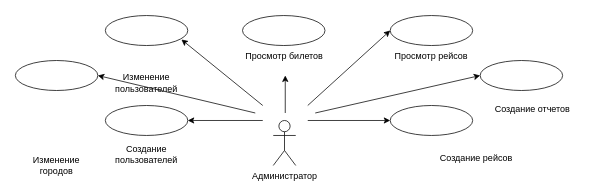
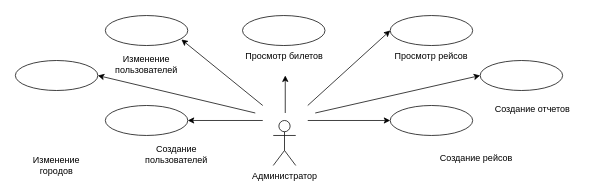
  <mxCell id="0" />
  <mxCell id="1" parent="0" />
  <mxCell id="2" value="Администратор" style="shape=umlActor;verticalLabelPosition=bottom;verticalAlign=top;html=1;outlineConnect=0;" vertex="1" parent="1"><mxGeometry x="364" y="160" width="30" height="60" as="geometry" /></mxCell>
  <mxCell id="3" value="" style="ellipse;whiteSpace=wrap;html=1;" vertex="1" parent="1"><mxGeometry x="520" y="20" width="110" height="40" as="geometry" /></mxCell>
  <mxCell id="4" value="Просмотр рейсов" style="text;html=1;strokeColor=none;fillColor=none;align=center;verticalAlign=middle;whiteSpace=wrap;rounded=0;" vertex="1" parent="1"><mxGeometry x="520" y="60" width="110" height="30" as="geometry" /></mxCell>
  <mxCell id="5" value="" style="endArrow=classic;html=1;rounded=0;entryX=0;entryY=0.5;entryDx=0;entryDy=0;" edge="1" parent="1" target="3"><mxGeometry width="50" height="50" relative="1" as="geometry"><mxPoint x="410" y="140" as="sourcePoint" /><mxPoint x="360" y="50" as="targetPoint" /></mxGeometry></mxCell>
  <mxCell id="6" value="" style="ellipse;whiteSpace=wrap;html=1;" vertex="1" parent="1"><mxGeometry x="323" y="20" width="110" height="40" as="geometry" /></mxCell>
  <mxCell id="7" value="Просмотр билетов" style="text;html=1;strokeColor=none;fillColor=none;align=center;verticalAlign=middle;whiteSpace=wrap;rounded=0;" vertex="1" parent="1"><mxGeometry x="319" y="60" width="120" height="30" as="geometry" /></mxCell>
  <mxCell id="8" value="" style="endArrow=classic;html=1;rounded=0;" edge="1" parent="1"><mxGeometry width="50" height="50" relative="1" as="geometry"><mxPoint x="380" y="150" as="sourcePoint" /><mxPoint x="380" y="100" as="targetPoint" /></mxGeometry></mxCell>
  <mxCell id="9" value="" style="ellipse;whiteSpace=wrap;html=1;" vertex="1" parent="1"><mxGeometry x="140" y="140" width="110" height="40" as="geometry" /></mxCell>
- <mxCell id="10" value="Создание пользователей" style="text;html=1;strokeColor=none;fillColor=none;align=center;verticalAlign=middle;whiteSpace=wrap;rounded=0;" vertex="1" parent="1"><mxGeometry x="140" y="190" width="110" height="30" as="geometry" /></mxCell>
+ <mxCell id="10" value="Создание пользователей" style="text;html=1;strokeColor=none;fillColor=none;align=center;verticalAlign=middle;whiteSpace=wrap;rounded=0;" vertex="1" parent="1"><mxGeometry x="180" y="190" width="110" height="30" as="geometry" /></mxCell>
  <mxCell id="11" value="" style="endArrow=classic;html=1;rounded=0;entryX=1;entryY=0.5;entryDx=0;entryDy=0;" edge="1" parent="1" target="9"><mxGeometry width="50" height="50" relative="1" as="geometry"><mxPoint x="350" y="160" as="sourcePoint" /><mxPoint x="240" y="240" as="targetPoint" /></mxGeometry></mxCell>
  <mxCell id="12" value="" style="ellipse;whiteSpace=wrap;html=1;" vertex="1" parent="1"><mxGeometry x="140" y="20" width="110" height="40" as="geometry" /></mxCell>
- <mxCell id="13" value="Изменение пользователей" style="text;html=1;strokeColor=none;fillColor=none;align=center;verticalAlign=middle;whiteSpace=wrap;rounded=0;" vertex="1" parent="1"><mxGeometry x="140" y="95" width="110" height="30" as="geometry" /></mxCell>
+ <mxCell id="13" value="Изменение пользователей" style="text;html=1;strokeColor=none;fillColor=none;align=center;verticalAlign=middle;whiteSpace=wrap;rounded=0;" vertex="1" parent="1"><mxGeometry x="140" y="70" width="110" height="30" as="geometry" /></mxCell>
  <mxCell id="14" value="" style="ellipse;whiteSpace=wrap;html=1;" vertex="1" parent="1"><mxGeometry x="520" y="140" width="110" height="40" as="geometry" /></mxCell>
  <mxCell id="15" value="Создание рейсов" style="text;html=1;strokeColor=none;fillColor=none;align=center;verticalAlign=middle;whiteSpace=wrap;rounded=0;" vertex="1" parent="1"><mxGeometry x="580" y="195" width="110" height="30" as="geometry" /></mxCell>
  <mxCell id="16" value="" style="ellipse;whiteSpace=wrap;html=1;" vertex="1" parent="1"><mxGeometry x="640" y="80" width="110" height="40" as="geometry" /></mxCell>
  <mxCell id="17" value="Создание отчетов" style="text;html=1;strokeColor=none;fillColor=none;align=center;verticalAlign=middle;whiteSpace=wrap;rounded=0;" vertex="1" parent="1"><mxGeometry x="655" y="130" width="110" height="30" as="geometry" /></mxCell>
  <mxCell id="18" value="" style="ellipse;whiteSpace=wrap;html=1;" vertex="1" parent="1"><mxGeometry x="20" y="80" width="110" height="40" as="geometry" /></mxCell>
  <mxCell id="19" value="Изменение городов" style="text;html=1;strokeColor=none;fillColor=none;align=center;verticalAlign=middle;whiteSpace=wrap;rounded=0;" vertex="1" parent="1"><mxGeometry x="20" y="205" width="110" height="30" as="geometry" /></mxCell>
  <mxCell id="20" value="" style="endArrow=classic;html=1;rounded=0;entryX=0.923;entryY=0.8;entryDx=0;entryDy=0;entryPerimeter=0;" edge="1" parent="1" target="12"><mxGeometry width="50" height="50" relative="1" as="geometry"><mxPoint x="350" y="140" as="sourcePoint" /><mxPoint x="370" y="280" as="targetPoint" /></mxGeometry></mxCell>
  <mxCell id="21" value="" style="endArrow=classic;html=1;rounded=0;entryX=1;entryY=0.5;entryDx=0;entryDy=0;" edge="1" parent="1" target="18"><mxGeometry width="50" height="50" relative="1" as="geometry"><mxPoint x="340" y="150" as="sourcePoint" /><mxPoint x="220" y="280" as="targetPoint" /></mxGeometry></mxCell>
  <mxCell id="22" value="" style="endArrow=classic;html=1;rounded=0;entryX=0;entryY=0.5;entryDx=0;entryDy=0;" edge="1" parent="1" target="14"><mxGeometry width="50" height="50" relative="1" as="geometry"><mxPoint x="410" y="160" as="sourcePoint" /><mxPoint x="560" y="240" as="targetPoint" /></mxGeometry></mxCell>
  <mxCell id="23" value="" style="endArrow=classic;html=1;rounded=0;entryX=0;entryY=0.5;entryDx=0;entryDy=0;" edge="1" parent="1" target="16"><mxGeometry width="50" height="50" relative="1" as="geometry"><mxPoint x="420" y="150" as="sourcePoint" /><mxPoint x="510" y="290" as="targetPoint" /></mxGeometry></mxCell>
